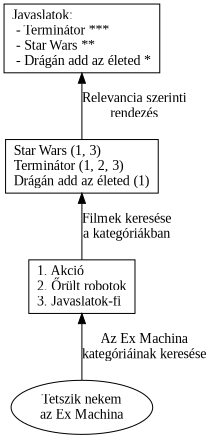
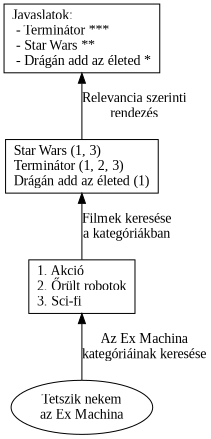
  digraph {
    rankdir=BT
    fontname="Liberation Serif"
    node [fontname="Liberation Serif" shape=rectangle]
    edge [fontname="Liberation Serif"]
    n1 [label="Tetszik nekem\naz Ex Machina" shape=""]
-   n2 [label="1. Akció\l2. Őrült robotok\l3. Javaslatok-fi\l"]
+   n2 [label="1. Akció\l2. Őrült robotok\l3. Sci-fi\l"]
    n3 [label="Star Wars (1, 3)\lTerminátor (1, 2, 3)\lDrágán add az életed (1)\l"]
    n4 [label="Javaslatok:\l - Terminátor ***\l - Star Wars **\l - Drágán add az életed *"]
    n1 -> n2 [label="Az Ex Machina\nkategóriáinak keresése"]
    n2 -> n3 [label="Filmek keresése\na kategóriákban"]
    n3 -> n4 [label="Relevancia szerinti\nrendezés"]
  }
